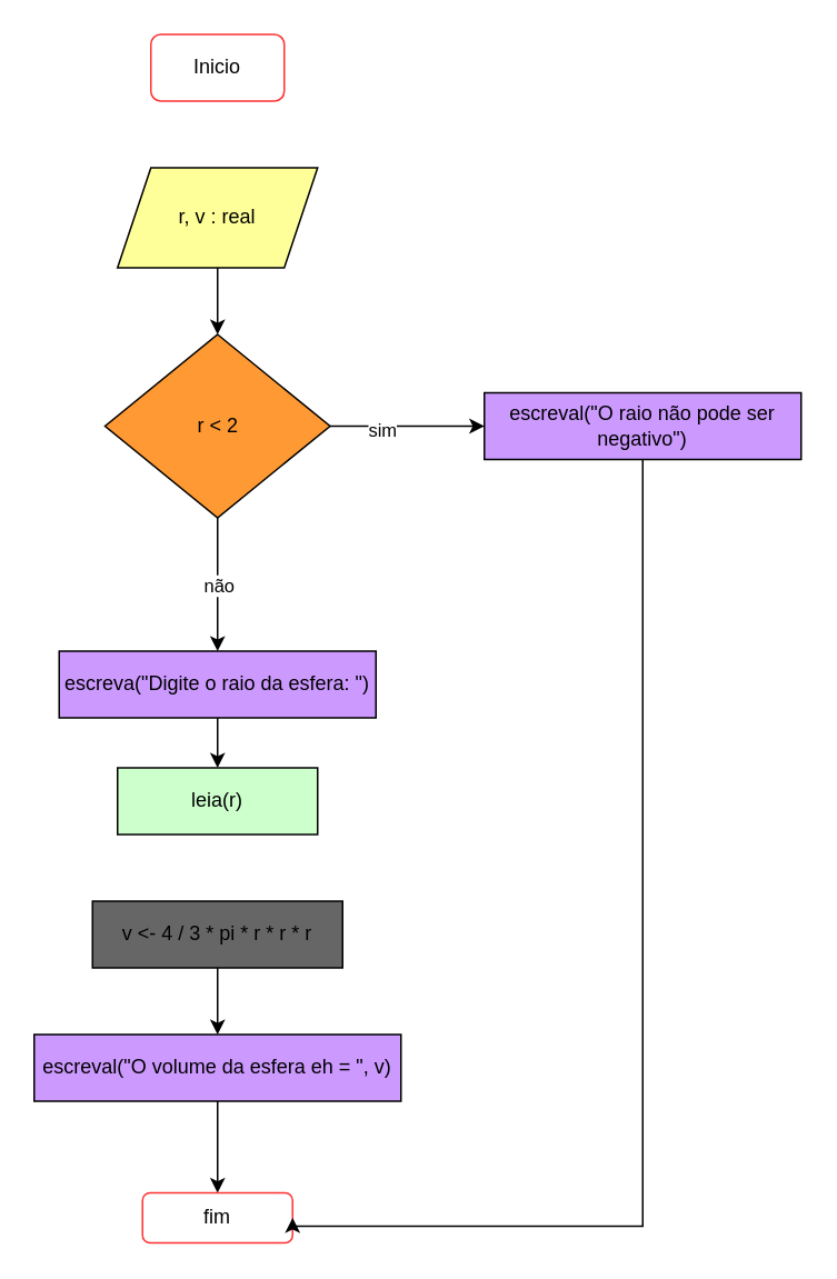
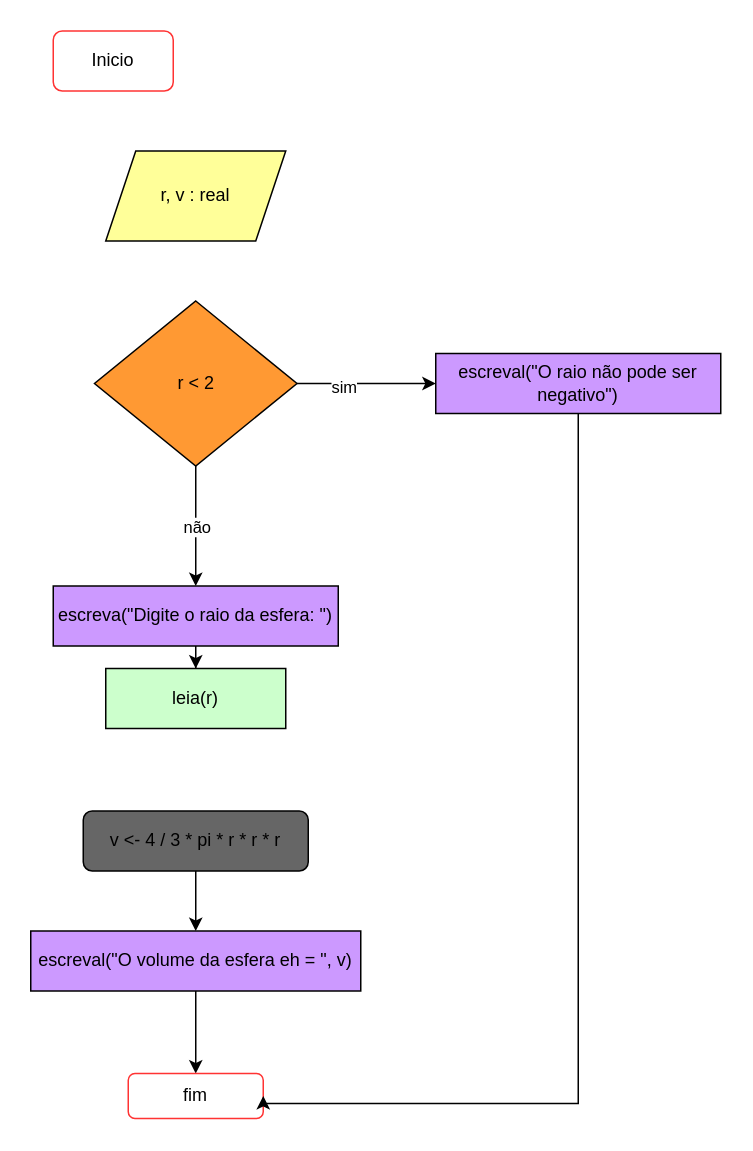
  <mxCell id="0" />
  <mxCell id="1" parent="0" />
- <mxCell id="2" value="" style="edgeStyle=orthogonalEdgeStyle;rounded=0;orthogonalLoop=1;jettySize=auto;html=1;" edge="1" parent="1" source="3" target="15"><mxGeometry relative="1" as="geometry" /></mxCell>
  <mxCell id="3" value="r, v : real" style="shape=parallelogram;perimeter=parallelogramPerimeter;whiteSpace=wrap;html=1;fixedSize=1;fillColor=#FFFF99;" parent="1" vertex="1"><mxGeometry x="70" y="100" width="120" height="60" as="geometry" /></mxCell>
- <mxCell id="4" value="Inicio" style="rounded=1;whiteSpace=wrap;html=1;strokeColor=#FF3333;" parent="1" vertex="1"><mxGeometry x="90" y="20" width="80" height="40" as="geometry" /></mxCell>
+ <mxCell id="4" value="Inicio" style="rounded=1;whiteSpace=wrap;html=1;strokeColor=#FF3333;" parent="1" vertex="1"><mxGeometry x="35" y="20" width="80" height="40" as="geometry" /></mxCell>
  <mxCell id="5" value="" style="edgeStyle=orthogonalEdgeStyle;rounded=0;orthogonalLoop=1;jettySize=auto;html=1;" parent="1" source="6" target="7" edge="1"><mxGeometry relative="1" as="geometry" /></mxCell>
  <mxCell id="6" value="escreva(&quot;Digite o raio da esfera: &quot;)" style="whiteSpace=wrap;html=1;fillColor=#CC99FF;" parent="1" vertex="1"><mxGeometry x="35" y="390" width="190" height="40" as="geometry" /></mxCell>
- <mxCell id="7" value="leia(r)" style="whiteSpace=wrap;html=1;fillColor=#CCFFCC;" parent="1" vertex="1"><mxGeometry x="70" y="460" width="120" height="40" as="geometry" /></mxCell>
+ <mxCell id="7" value="leia(r)" style="whiteSpace=wrap;html=1;fillColor=#CCFFCC;" parent="1" vertex="1"><mxGeometry x="70" y="445" width="120" height="40" as="geometry" /></mxCell>
  <mxCell id="8" value="" style="edgeStyle=orthogonalEdgeStyle;rounded=0;orthogonalLoop=1;jettySize=auto;html=1;" parent="1" source="9" target="11" edge="1"><mxGeometry relative="1" as="geometry" /></mxCell>
- <mxCell id="9" value="v &amp;lt;- 4 / 3 * pi * r * r * r" style="whiteSpace=wrap;html=1;fillColor=#666666;" parent="1" vertex="1"><mxGeometry x="55" y="540" width="150" height="40" as="geometry" /></mxCell>
+ <mxCell id="9" value="v &amp;lt;- 4 / 3 * pi * r * r * r" style="whiteSpace=wrap;html=1;fillColor=#666666;rounded=1;" parent="1" vertex="1"><mxGeometry x="55" y="540" width="150" height="40" as="geometry" /></mxCell>
  <mxCell id="10" value="" style="edgeStyle=orthogonalEdgeStyle;rounded=0;orthogonalLoop=1;jettySize=auto;html=1;" parent="1" source="11" target="12" edge="1"><mxGeometry relative="1" as="geometry" /></mxCell>
  <mxCell id="11" value="escreval(&quot;O volume da esfera eh = &quot;, v)" style="whiteSpace=wrap;html=1;fillColor=#CC99FF;" parent="1" vertex="1"><mxGeometry x="20" y="620" width="220" height="40" as="geometry" /></mxCell>
  <mxCell id="12" value="fim" style="rounded=1;whiteSpace=wrap;html=1;strokeColor=#FF3333;" parent="1" vertex="1"><mxGeometry x="85" y="715" width="90" height="30" as="geometry" /></mxCell>
  <mxCell id="13" value="" style="edgeStyle=orthogonalEdgeStyle;rounded=0;orthogonalLoop=1;jettySize=auto;html=1;" edge="1" parent="1" source="15" target="19"><mxGeometry relative="1" as="geometry" /></mxCell>
  <mxCell id="14" value="sim" style="edgeLabel;html=1;align=center;verticalAlign=middle;resizable=0;points=[];" vertex="1" connectable="0" parent="13"><mxGeometry x="-0.323" y="-2" relative="1" as="geometry"><mxPoint as="offset" /></mxGeometry></mxCell>
  <mxCell id="15" value="r &amp;lt; 2" style="rhombus;whiteSpace=wrap;html=1;fillColor=#FF9933;" vertex="1" parent="1"><mxGeometry x="62.5" y="200" width="135" height="110" as="geometry" /></mxCell>
  <mxCell id="16" value="" style="endArrow=classic;html=1;rounded=0;exitX=0.5;exitY=1;exitDx=0;exitDy=0;entryX=0.5;entryY=0;entryDx=0;entryDy=0;" edge="1" parent="1" source="15" target="6"><mxGeometry relative="1" as="geometry"><mxPoint x="220" y="410" as="sourcePoint" /><mxPoint x="320" y="410" as="targetPoint" /></mxGeometry></mxCell>
  <mxCell id="17" value="não" style="edgeLabel;resizable=0;html=1;align=center;verticalAlign=middle;" connectable="0" vertex="1" parent="16"><mxGeometry relative="1" as="geometry" /></mxCell>
  <mxCell id="18" style="edgeStyle=orthogonalEdgeStyle;rounded=0;orthogonalLoop=1;jettySize=auto;html=1;entryX=1;entryY=0.5;entryDx=0;entryDy=0;" edge="1" parent="1" source="19" target="12"><mxGeometry relative="1" as="geometry"><Array as="points"><mxPoint x="385" y="735" /></Array></mxGeometry></mxCell>
  <mxCell id="19" value="escreval(&quot;O raio não pode ser negativo&quot;)" style="whiteSpace=wrap;html=1;fillColor=#CC99FF;" vertex="1" parent="1"><mxGeometry x="290" y="235" width="190" height="40" as="geometry" /></mxCell>
